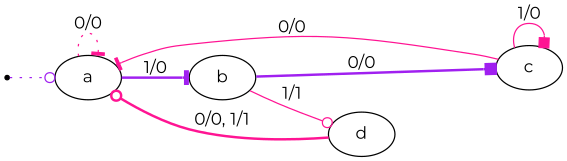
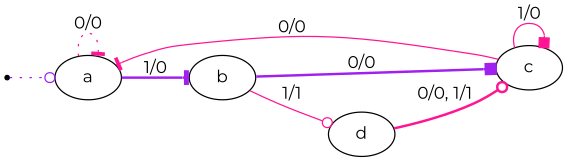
  digraph {
    fontname=Montserrat
    rankdir=LR
    node [fontname=Montserrat]
    edge [arrowhead=odot color=deeppink fontname=Montserrat style=bold]
    INIT [shape=point]
    n2 [label=a]
    n3 [label=b]
    n4 [label=c]
    n5 [label=d]
    INIT -> n2 [color=purple style=dotted]
    n2 -> n2 [arrowhead=tee label="0/0" style=dotted]
    n2 -> n3 [arrowhead=tee color=purple label="1/0"]
    n3 -> n4 [arrowhead=box color=purple label="0/0"]
    n3 -> n5 [label="1/1" style=solid]
    n4 -> n2 [arrowhead=tee label="0/0" style=solid]
    n4 -> n4 [arrowhead=box label="1/0" style=solid]
-   n5 -> n2 [label="0/0, 1/1"]
+   n5 -> n4 [label="0/0, 1/1"]
  }
